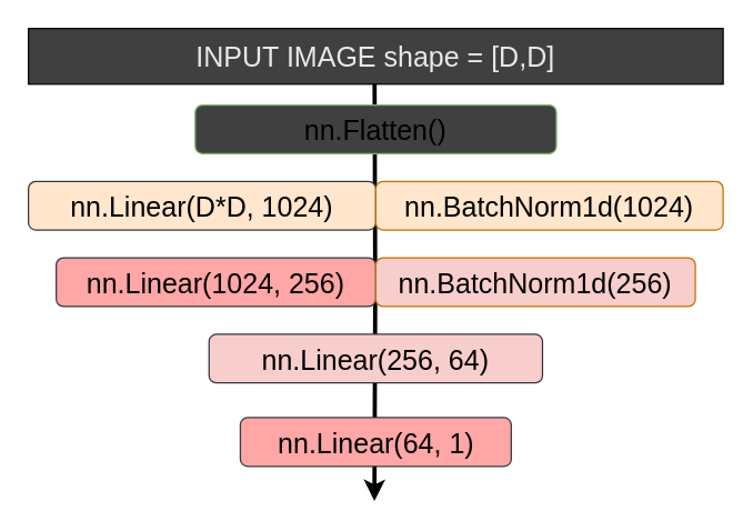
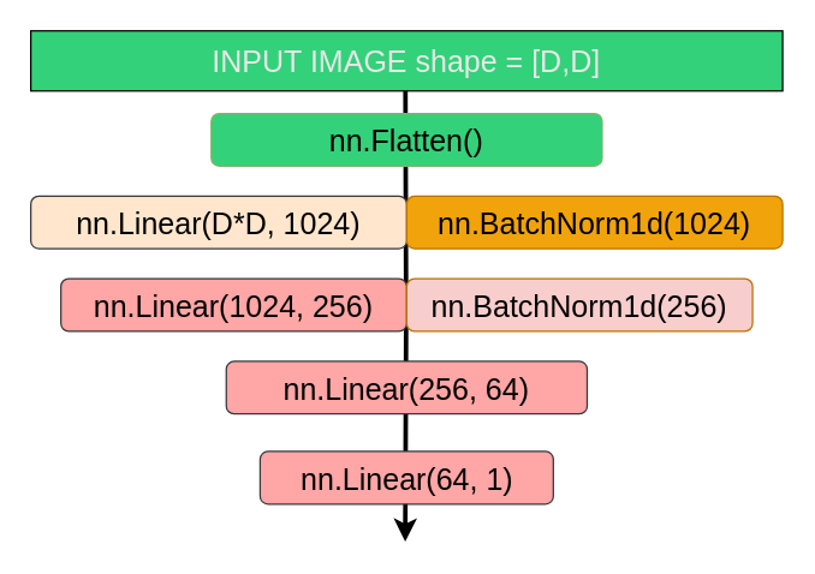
  <mxCell id="0" />
  <mxCell id="1" parent="0" />
  <mxCell id="2" value="" style="edgeStyle=orthogonalEdgeStyle;rounded=0;orthogonalLoop=1;jettySize=auto;html=1;strokeWidth=3;curved=0;strokeColor=#000000;fontColor=#E6E6E6;fontSize=20;" edge="1" parent="1"><mxGeometry relative="1" as="geometry"><mxPoint x="269" y="360" as="targetPoint" /><Array as="points" /><mxPoint x="269.13" y="60" as="sourcePoint" /></mxGeometry></mxCell>
  <mxCell id="3" value="nn.Linear(D*D, 1024)" style="rounded=1;whiteSpace=wrap;html=1;fontSize=20;fillColor=#ffe6cc;strokeColor=#36393d;rotation=0;direction=west;flipV=1;flipH=0;" vertex="1" parent="1"><mxGeometry x="20" y="130" width="250" height="35" as="geometry" /></mxCell>
- <mxCell id="4" value="nn.BatchNorm1d(1024)" style="rounded=1;whiteSpace=wrap;html=1;fontSize=20;fillColor=#ffe6cc;strokeColor=#BD7000;fontColor=#000000;rotation=0;direction=west;flipV=1;flipH=0;" vertex="1" parent="1"><mxGeometry x="270" y="130" width="250" height="35" as="geometry" /></mxCell>
+ <mxCell id="4" value="nn.BatchNorm1d(1024)" style="rounded=1;whiteSpace=wrap;html=1;fontSize=20;fillColor=#f0a30a;strokeColor=#BD7000;fontColor=#000000;rotation=0;direction=west;flipV=1;flipH=0;" vertex="1" parent="1"><mxGeometry x="270" y="130" width="250" height="35" as="geometry" /></mxCell>
  <mxCell id="5" value="nn.Linear(64, 1)" style="rounded=1;whiteSpace=wrap;html=1;fontSize=20;fillColor=#FFA6A6;strokeColor=#36393d;rotation=360;direction=west;flipV=1;flipH=0;" vertex="1" parent="1"><mxGeometry x="172.5" y="300" width="195" height="35" as="geometry" /></mxCell>
- <mxCell id="6" value="&lt;span class=&quot;sig-prename descclassname&quot; style=&quot;font-size: 20px;&quot;&gt;&lt;span class=&quot;pre&quot; style=&quot;font-size: 20px;&quot;&gt;nn.&lt;/span&gt;&lt;/span&gt;&lt;span class=&quot;sig-name descname&quot; style=&quot;font-size: 20px;&quot;&gt;&lt;span class=&quot;pre&quot; style=&quot;font-size: 20px;&quot;&gt;Flatten&lt;/span&gt;&lt;/span&gt;&lt;span class=&quot;sig-paren&quot; style=&quot;font-size: 20px;&quot;&gt;()&lt;/span&gt;" style="rounded=1;whiteSpace=wrap;html=1;fontSize=20;fillColor=#404040;strokeColor=#82b366;rotation=0;direction=west;flipV=1;flipH=0;" vertex="1" parent="1"><mxGeometry x="140" y="75" width="260" height="35" as="geometry" /></mxCell>
+ <mxCell id="6" value="&lt;span class=&quot;sig-prename descclassname&quot; style=&quot;font-size: 20px;&quot;&gt;&lt;span class=&quot;pre&quot; style=&quot;font-size: 20px;&quot;&gt;nn.&lt;/span&gt;&lt;/span&gt;&lt;span class=&quot;sig-name descname&quot; style=&quot;font-size: 20px;&quot;&gt;&lt;span class=&quot;pre&quot; style=&quot;font-size: 20px;&quot;&gt;Flatten&lt;/span&gt;&lt;/span&gt;&lt;span class=&quot;sig-paren&quot; style=&quot;font-size: 20px;&quot;&gt;()&lt;/span&gt;" style="rounded=1;whiteSpace=wrap;html=1;fontSize=20;fillColor=#33d17a;strokeColor=#82b366;rotation=0;direction=west;flipV=1;flipH=0;" vertex="1" parent="1"><mxGeometry x="140" y="75" width="260" height="35" as="geometry" /></mxCell>
  <mxCell id="7" value="nn.Linear(1024, 256)" style="rounded=1;whiteSpace=wrap;html=1;fontSize=20;fillColor=#FFA6A6;strokeColor=#36393d;rotation=0;direction=west;flipV=1;flipH=0;" vertex="1" parent="1"><mxGeometry x="40" y="185" width="230" height="35" as="geometry" /></mxCell>
  <mxCell id="8" value="nn.BatchNorm1d(256)" style="rounded=1;whiteSpace=wrap;html=1;fontSize=20;fillColor=#f8cecc;strokeColor=#BD7000;fontColor=#000000;rotation=0;direction=west;flipV=1;flipH=0;" vertex="1" parent="1"><mxGeometry x="270" y="185" width="230" height="35" as="geometry" /></mxCell>
- <mxCell id="9" value="nn.Linear(256, 64)" style="rounded=1;whiteSpace=wrap;html=1;fontSize=20;fillColor=#f8cecc;strokeColor=#36393d;rotation=0;direction=west;flipV=1;flipH=0;" vertex="1" parent="1"><mxGeometry x="150" y="240" width="240" height="35" as="geometry" /></mxCell>
- <mxCell id="10" value="&lt;font style=&quot;font-size: 20px;&quot;&gt;INPUT &lt;/font&gt;&lt;font style=&quot;font-size: 20px;&quot;&gt;IMAGE shape = [D,D]&lt;/font&gt;" style="rounded=0;whiteSpace=wrap;html=1;fillColor=#404040;fontColor=#E8E8E8;fontSize=20;" vertex="1" parent="1"><mxGeometry x="20" y="20" width="500" height="40" as="geometry" /></mxCell>
+ <mxCell id="9" value="nn.Linear(256, 64)" style="rounded=1;whiteSpace=wrap;html=1;fontSize=20;fillColor=#FFA6A6;strokeColor=#36393d;rotation=0;direction=west;flipV=1;flipH=0;" vertex="1" parent="1"><mxGeometry x="150" y="240" width="240" height="35" as="geometry" /></mxCell>
+ <mxCell id="10" value="&lt;font style=&quot;font-size: 20px;&quot;&gt;INPUT &lt;/font&gt;&lt;font style=&quot;font-size: 20px;&quot;&gt;IMAGE shape = [D,D]&lt;/font&gt;" style="rounded=0;whiteSpace=wrap;html=1;fillColor=#33d17a;fontColor=#E8E8E8;fontSize=20;" vertex="1" parent="1"><mxGeometry x="20" y="20" width="500" height="40" as="geometry" /></mxCell>
